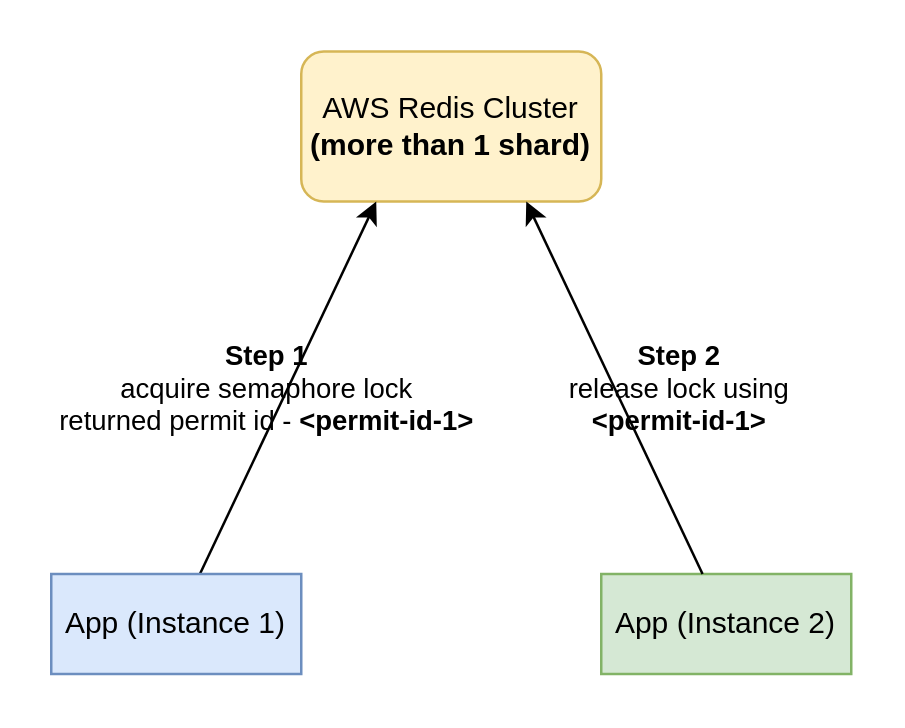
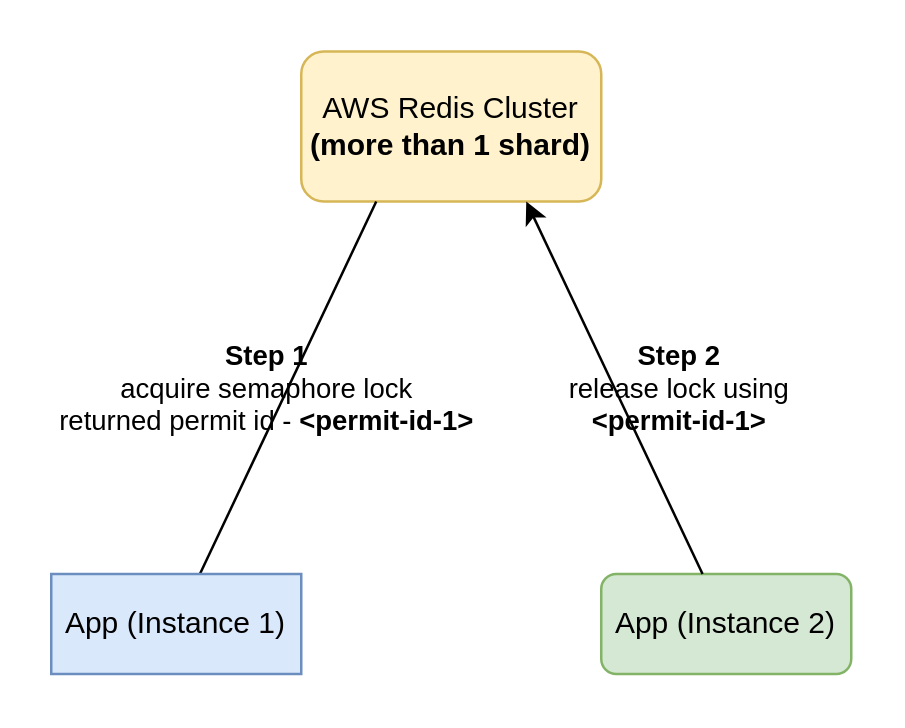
  <mxCell id="0" />
  <mxCell id="1" parent="0" />
  <mxCell id="2" value="AWS Redis Cluster&lt;br&gt;&lt;b&gt;(more than 1 shard)&lt;/b&gt;" style="rounded=1;whiteSpace=wrap;html=1;fillColor=#fff2cc;strokeColor=#d6b656;" vertex="1" parent="1"><mxGeometry x="120" y="20" width="120" height="60" as="geometry" /></mxCell>
- <mxCell id="3" value="App (Instance 2)" style="whiteSpace=wrap;html=1;fillColor=#d5e8d4;strokeColor=#82b366;rounded=0;" vertex="1" parent="1"><mxGeometry x="240" y="229" width="100" height="40" as="geometry" /></mxCell>
- <mxCell id="4" style="rounded=0;orthogonalLoop=1;jettySize=auto;html=1;entryX=0.25;entryY=1;entryDx=0;entryDy=0;" edge="1" parent="1" source="6" target="2"><mxGeometry relative="1" as="geometry"><mxPoint x="180" y="89" as="targetPoint" /></mxGeometry></mxCell>
+ <mxCell id="3" value="App (Instance 2)" style="rounded=1;whiteSpace=wrap;html=1;fillColor=#d5e8d4;strokeColor=#82b366;" vertex="1" parent="1"><mxGeometry x="240" y="229" width="100" height="40" as="geometry" /></mxCell>
+ <mxCell id="4" style="rounded=0;orthogonalLoop=1;jettySize=auto;html=1;entryX=0.25;entryY=1;entryDx=0;entryDy=0;endArrow=none;" edge="1" parent="1" source="6" target="2"><mxGeometry relative="1" as="geometry"><mxPoint x="180" y="89" as="targetPoint" /></mxGeometry></mxCell>
  <mxCell id="5" value="&lt;b&gt;Step 1&lt;/b&gt;&lt;br&gt;acquire semaphore lock&lt;br&gt;returned permit id - &lt;b&gt;&amp;lt;permit-id-1&amp;gt;&lt;/b&gt;" style="edgeLabel;html=1;align=center;verticalAlign=middle;resizable=0;points=[];labelBackgroundColor=none;" vertex="1" connectable="0" parent="4"><mxGeometry x="-0.24" y="1" relative="1" as="geometry"><mxPoint y="-17" as="offset" /></mxGeometry></mxCell>
  <mxCell id="6" value="App (Instance 1)" style="whiteSpace=wrap;html=1;fillColor=#dae8fc;strokeColor=#6c8ebf;rounded=0;" vertex="1" parent="1"><mxGeometry x="20" y="229" width="100" height="40" as="geometry" /></mxCell>
  <mxCell id="7" style="rounded=0;orthogonalLoop=1;jettySize=auto;html=1;entryX=0.75;entryY=1;entryDx=0;entryDy=0;" edge="1" parent="1" source="3" target="2"><mxGeometry relative="1" as="geometry"><mxPoint x="220" y="89" as="targetPoint" /></mxGeometry></mxCell>
  <mxCell id="8" value="&lt;b&gt;Step 2&lt;/b&gt;&lt;br&gt;release lock using&lt;br&gt;&lt;b style=&quot;border-color: var(--border-color);&quot;&gt;&amp;lt;permit-id-1&amp;gt;&lt;/b&gt;" style="edgeLabel;html=1;align=center;verticalAlign=middle;resizable=0;points=[];labelBackgroundColor=none;" vertex="1" connectable="0" parent="7"><mxGeometry x="-0.063" y="1" relative="1" as="geometry"><mxPoint x="24" y="-5" as="offset" /></mxGeometry></mxCell>
